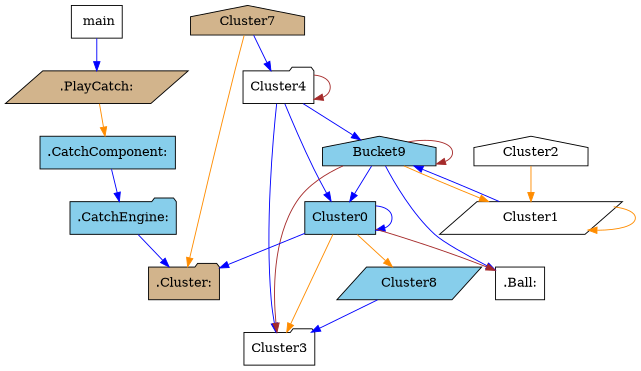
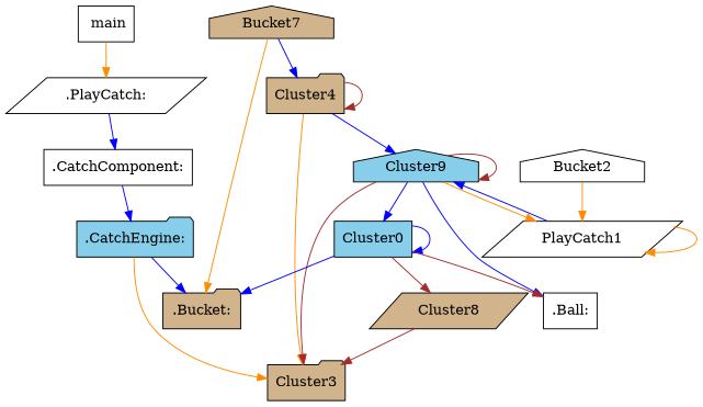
  digraph {
    node [fillcolor=white shape=box style=filled]
    edge [color=blue]
-   ".PlayCatch:" [fillcolor=tan shape=parallelogram]
+   ".PlayCatch:" [shape=parallelogram]
    " main"
-   ".CatchComponent:" [fillcolor=skyblue]
+   ".CatchComponent:"
    ".CatchEngine:" [fillcolor=skyblue shape=folder]
-   ".Bucket:" [fillcolor=tan shape=folder label=".Cluster:"]
-   Cluster7 [fillcolor=tan shape=house]
-   Cluster4 [shape=folder]
-   Cluster9 [fillcolor=skyblue shape=house label=Bucket9]
-   Cluster3 [shape=folder]
+   ".Bucket:" [fillcolor=tan shape=folder]
+   Cluster7 [fillcolor=tan shape=house label=Bucket7]
+   Cluster4 [fillcolor=tan shape=folder]
+   Cluster9 [fillcolor=skyblue shape=house]
+   Cluster3 [fillcolor=tan shape=folder]
    Cluster0 [fillcolor=skyblue]
    ".Ball:"
-   Cluster1 [shape=parallelogram]
-   Cluster8 [fillcolor=skyblue shape=parallelogram]
-   Cluster2 [shape=house]
-   ".PlayCatch:" -> ".CatchComponent:" [color=darkorange]
-   " main" -> ".PlayCatch:"
+   Cluster1 [shape=parallelogram label=PlayCatch1]
+   Cluster8 [fillcolor=tan shape=parallelogram]
+   Cluster2 [shape=house label=Bucket2]
+   ".PlayCatch:" -> ".CatchComponent:"
+   " main" -> ".PlayCatch:" [color=darkorange]
    ".CatchComponent:" -> ".CatchEngine:"
    ".CatchEngine:" -> ".Bucket:"
    Cluster7 -> ".Bucket:" [color=darkorange]
    Cluster7 -> Cluster4
    Cluster4 -> Cluster4 [color=brown]
    Cluster4 -> Cluster9
-   Cluster4 -> Cluster3
-   Cluster4 -> Cluster0
+   Cluster4 -> Cluster3 [color=darkorange]
    Cluster9 -> Cluster9 [color=brown]
    Cluster9 -> Cluster3 [color=brown]
    Cluster9 -> Cluster0
    Cluster9 -> ".Ball:"
    Cluster9 -> Cluster1 [color=darkorange]
    Cluster0 -> ".Bucket:"
-   Cluster0 -> Cluster3 [color=darkorange]
+   ".CatchEngine:" -> Cluster3 [color=darkorange]
    Cluster0 -> Cluster0
    Cluster0 -> ".Ball:" [color=brown]
-   Cluster0 -> Cluster8 [color=darkorange]
+   Cluster0 -> Cluster8 [color=brown]
    Cluster1 -> Cluster9
    Cluster1 -> Cluster1 [color=darkorange]
-   Cluster8 -> Cluster3
+   Cluster8 -> Cluster3 [color=brown]
    Cluster2 -> Cluster1 [color=darkorange]
  }
